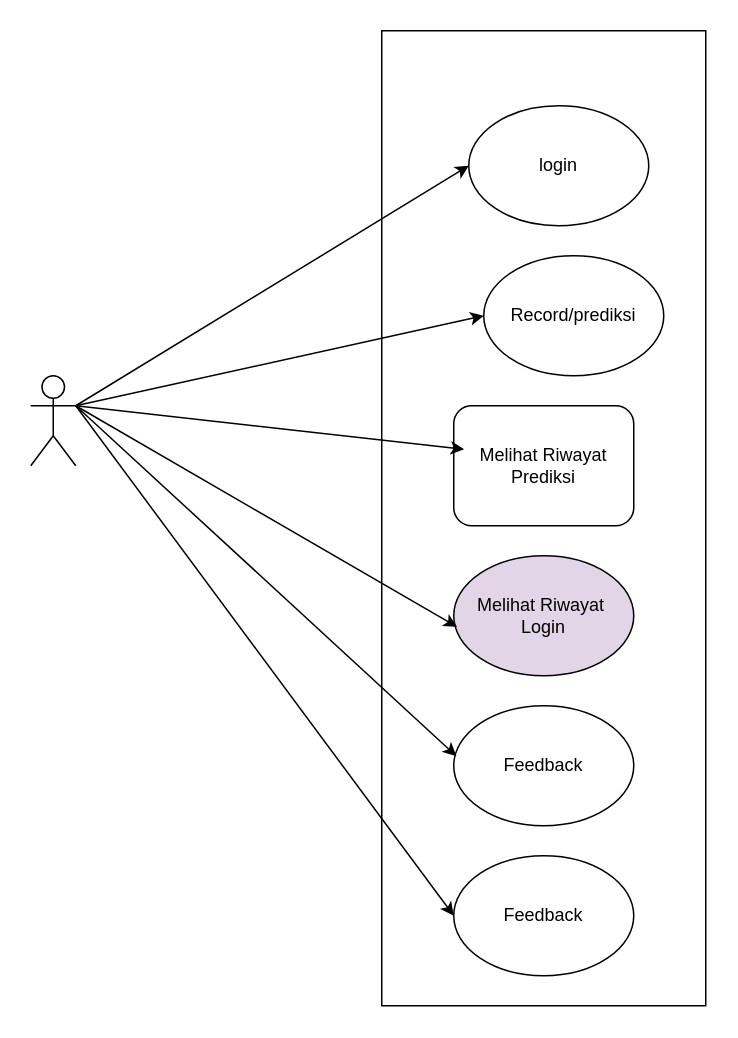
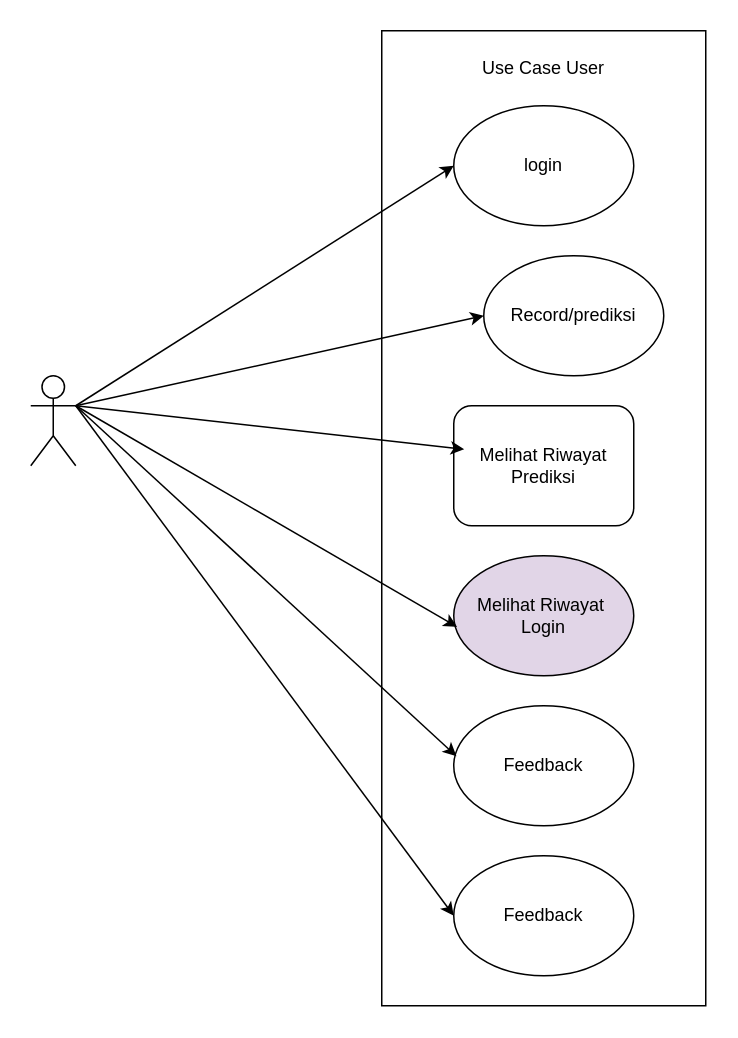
  <mxCell id="0" />
  <mxCell id="1" parent="0" />
  <mxCell id="2" value="" style="rounded=0;whiteSpace=wrap;html=1;" parent="1" vertex="1"><mxGeometry x="254" y="20" width="216" height="650" as="geometry" /></mxCell>
  <mxCell id="3" value="" style="shape=umlActor;verticalLabelPosition=bottom;verticalAlign=top;html=1;outlineConnect=0;" parent="1" vertex="1"><mxGeometry x="20" y="250" width="30" height="60" as="geometry" /></mxCell>
- <mxCell id="4" value="login" style="ellipse;whiteSpace=wrap;html=1;" parent="1" vertex="1"><mxGeometry x="312" y="70" width="120" height="80" as="geometry" /></mxCell>
+ <mxCell id="4" value="login" style="ellipse;whiteSpace=wrap;html=1;" parent="1" vertex="1"><mxGeometry x="302" y="70" width="120" height="80" as="geometry" /></mxCell>
  <mxCell id="5" value="Record/prediksi" style="ellipse;whiteSpace=wrap;html=1;" parent="1" vertex="1"><mxGeometry x="322" y="170" width="120" height="80" as="geometry" /></mxCell>
  <mxCell id="6" value="Melihat Riwayat Prediksi" style="whiteSpace=wrap;html=1;rounded=1;" parent="1" vertex="1"><mxGeometry x="302" y="270" width="120" height="80" as="geometry" /></mxCell>
  <mxCell id="7" value="Melihat Riwayat&amp;nbsp;&lt;div&gt;Login&lt;/div&gt;" style="ellipse;whiteSpace=wrap;html=1;fillColor=#e1d5e7;" parent="1" vertex="1"><mxGeometry x="302" y="370" width="120" height="80" as="geometry" /></mxCell>
  <mxCell id="8" value="Feedback" style="ellipse;whiteSpace=wrap;html=1;" parent="1" vertex="1"><mxGeometry x="302" y="470" width="120" height="80" as="geometry" /></mxCell>
  <mxCell id="9" value="" style="endArrow=classic;html=1;rounded=0;entryX=0;entryY=0.5;entryDx=0;entryDy=0;" parent="1" target="4" edge="1"><mxGeometry width="50" height="50" relative="1" as="geometry"><mxPoint x="50" y="270" as="sourcePoint" /><mxPoint x="100" y="220" as="targetPoint" /></mxGeometry></mxCell>
  <mxCell id="10" value="" style="endArrow=classic;html=1;rounded=0;entryX=0;entryY=0.5;entryDx=0;entryDy=0;" parent="1" target="5" edge="1"><mxGeometry width="50" height="50" relative="1" as="geometry"><mxPoint x="50" y="270" as="sourcePoint" /><mxPoint x="200" y="330" as="targetPoint" /></mxGeometry></mxCell>
  <mxCell id="11" value="" style="endArrow=classic;html=1;rounded=0;entryX=0.058;entryY=0.363;entryDx=0;entryDy=0;entryPerimeter=0;" parent="1" target="6" edge="1"><mxGeometry width="50" height="50" relative="1" as="geometry"><mxPoint x="50" y="270" as="sourcePoint" /><mxPoint x="312" y="220" as="targetPoint" /></mxGeometry></mxCell>
  <mxCell id="12" value="" style="endArrow=classic;html=1;rounded=0;entryX=0.019;entryY=0.593;entryDx=0;entryDy=0;entryPerimeter=0;" parent="1" target="7" edge="1"><mxGeometry width="50" height="50" relative="1" as="geometry"><mxPoint x="50" y="270" as="sourcePoint" /><mxPoint x="319" y="309" as="targetPoint" /></mxGeometry></mxCell>
  <mxCell id="13" value="" style="endArrow=classic;html=1;rounded=0;entryX=0.015;entryY=0.42;entryDx=0;entryDy=0;entryPerimeter=0;exitX=1;exitY=0.333;exitDx=0;exitDy=0;exitPerimeter=0;" parent="1" source="3" target="8" edge="1"><mxGeometry width="50" height="50" relative="1" as="geometry"><mxPoint x="60" y="280" as="sourcePoint" /><mxPoint x="314" y="427" as="targetPoint" /></mxGeometry></mxCell>
+ <mxCell id="14" value="Use Case User" style="text;html=1;align=center;verticalAlign=middle;whiteSpace=wrap;rounded=0;" parent="1" vertex="1"><mxGeometry x="312" y="30" width="100" height="30" as="geometry" /></mxCell>
  <mxCell id="15" value="Feedback" style="ellipse;whiteSpace=wrap;html=1;" vertex="1" parent="1"><mxGeometry x="302" y="570" width="120" height="80" as="geometry" /></mxCell>
  <mxCell id="16" value="" style="endArrow=classic;html=1;rounded=0;entryX=0;entryY=0.5;entryDx=0;entryDy=0;" edge="1" parent="1" target="15"><mxGeometry width="50" height="50" relative="1" as="geometry"><mxPoint x="50" y="270" as="sourcePoint" /><mxPoint x="314" y="514" as="targetPoint" /></mxGeometry></mxCell>
